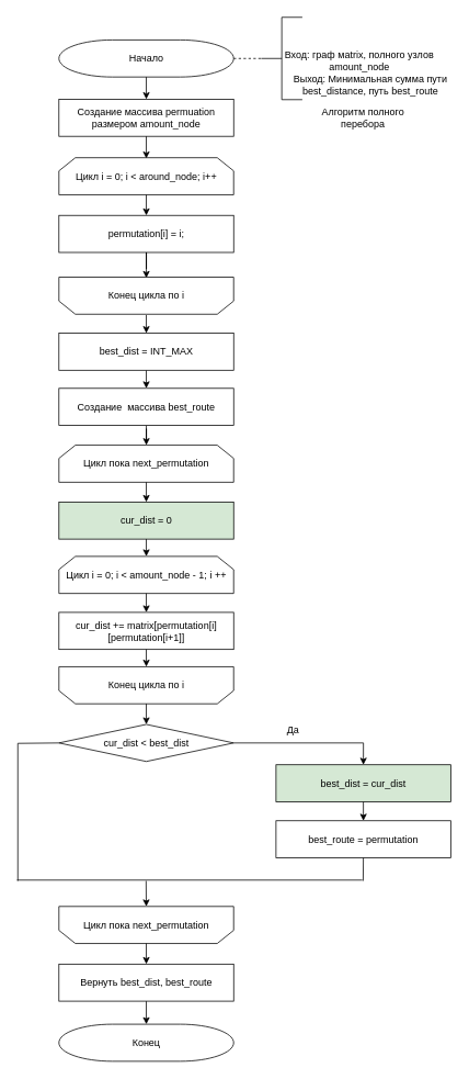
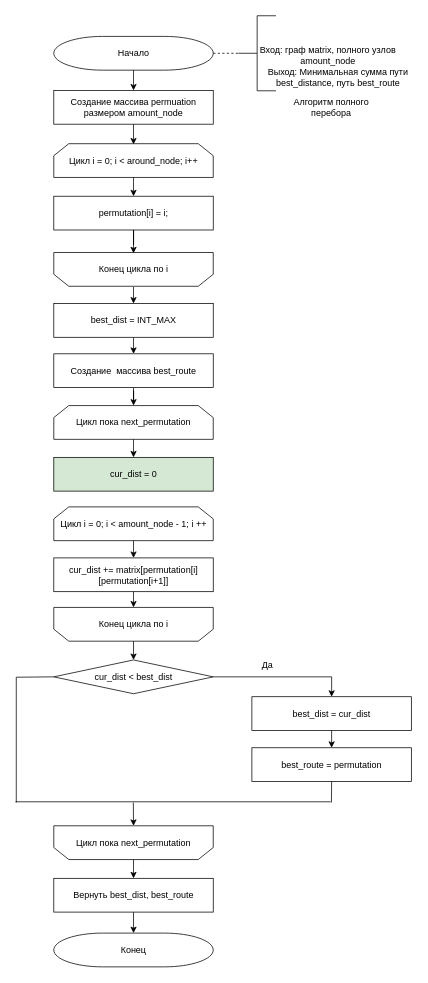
  <mxCell id="0" />
  <mxCell id="1" parent="0" />
  <mxCell id="2" value="Начало" style="strokeWidth=1;html=1;shape=mxgraph.flowchart.terminator;whiteSpace=wrap;rotation=0;" parent="1" vertex="1"><mxGeometry x="71" y="48" width="212.5" height="45" as="geometry" /></mxCell>
  <mxCell id="3" style="edgeStyle=orthogonalEdgeStyle;rounded=0;orthogonalLoop=1;jettySize=auto;html=1;" parent="1" source="4" edge="1"><mxGeometry relative="1" as="geometry"><mxPoint x="177.25" y="283.5" as="targetPoint" /></mxGeometry></mxCell>
  <mxCell id="4" value="permutation[i] = i;" style="rounded=0;whiteSpace=wrap;html=1;rotation=0;" parent="1" vertex="1"><mxGeometry x="71" y="261" width="212.5" height="45" as="geometry" /></mxCell>
  <mxCell id="5" value="Цикл пока next_permutation" style="shape=loopLimit;whiteSpace=wrap;html=1;strokeColor=default;fontFamily=Helvetica;fontSize=12;fontColor=default;fillColor=default;rotation=0;direction=west;" parent="1" vertex="1"><mxGeometry x="71" y="1100" width="212.5" height="45" as="geometry" /></mxCell>
  <mxCell id="6" value="" style="endArrow=classic;html=1;rounded=0;fontFamily=Helvetica;fontSize=12;fontColor=default;exitX=0.5;exitY=1;exitDx=0;exitDy=0;entryX=0.5;entryY=0;entryDx=0;entryDy=0;" parent="1" source="4" edge="1"><mxGeometry width="50" height="50" relative="1" as="geometry"><mxPoint x="459" y="310" as="sourcePoint" /><mxPoint x="177.25" y="337" as="targetPoint" /></mxGeometry></mxCell>
  <mxCell id="7" value="" style="strokeWidth=1;html=1;shape=mxgraph.flowchart.annotation_2;align=left;labelPosition=right;pointerEvents=1;" parent="1" vertex="1"><mxGeometry x="317" y="20.5" width="50" height="100" as="geometry" /></mxCell>
  <mxCell id="8" value="" style="endArrow=none;dashed=1;html=1;rounded=0;exitX=1;exitY=0.5;exitDx=0;exitDy=0;exitPerimeter=0;entryX=0;entryY=0.5;entryDx=0;entryDy=0;entryPerimeter=0;" parent="1" source="2" target="7" edge="1"><mxGeometry width="50" height="50" relative="1" as="geometry"><mxPoint x="498" y="368" as="sourcePoint" /><mxPoint x="548" y="318" as="targetPoint" /></mxGeometry></mxCell>
  <mxCell id="9" value="Конец" style="strokeWidth=1;html=1;shape=mxgraph.flowchart.terminator;whiteSpace=wrap;rotation=0;" parent="1" vertex="1"><mxGeometry x="71" y="1243" width="212.5" height="45" as="geometry" /></mxCell>
  <mxCell id="10" value="" style="endArrow=classic;html=1;rounded=0;entryX=0.5;entryY=0;entryDx=0;entryDy=0;exitX=0.5;exitY=1;exitDx=0;exitDy=0;" parent="1" edge="1"><mxGeometry width="50" height="50" relative="1" as="geometry"><mxPoint x="177.25" y="382" as="sourcePoint" /><mxPoint x="177.25" y="404" as="targetPoint" /></mxGeometry></mxCell>
  <mxCell id="11" value="" style="edgeStyle=orthogonalEdgeStyle;rounded=0;orthogonalLoop=1;jettySize=auto;html=1;" parent="1" source="12" target="30" edge="1"><mxGeometry relative="1" as="geometry" /></mxCell>
  <mxCell id="12" value="Создание&amp;nbsp; массива best_route" style="rounded=0;whiteSpace=wrap;html=1;rotation=0;" parent="1" vertex="1"><mxGeometry x="71" y="471" width="212.5" height="45" as="geometry" /></mxCell>
  <mxCell id="13" value="cur_dist &amp;lt; best_dist" style="rhombus;whiteSpace=wrap;html=1;rotation=0;" parent="1" vertex="1"><mxGeometry x="71" y="879" width="212.5" height="45" as="geometry" /></mxCell>
  <mxCell id="14" value="" style="endArrow=classic;html=1;rounded=0;entryX=0.5;entryY=0;entryDx=0;entryDy=0;exitX=0.5;exitY=1;exitDx=0;exitDy=0;" parent="1" target="12" edge="1"><mxGeometry width="50" height="50" relative="1" as="geometry"><mxPoint x="177.25" y="449" as="sourcePoint" /><mxPoint x="259" y="497" as="targetPoint" /></mxGeometry></mxCell>
- <mxCell id="15" value="best_dist = cur_dist" style="rounded=0;whiteSpace=wrap;html=1;rotation=0;fillColor=#d5e8d4;" parent="1" vertex="1"><mxGeometry x="335" y="928" width="212.5" height="45" as="geometry" /></mxCell>
+ <mxCell id="15" value="best_dist = cur_dist" style="rounded=0;whiteSpace=wrap;html=1;rotation=0;" parent="1" vertex="1"><mxGeometry x="335" y="928" width="212.5" height="45" as="geometry" /></mxCell>
  <mxCell id="16" value="" style="endArrow=classic;html=1;rounded=0;entryX=0.5;entryY=0;entryDx=0;entryDy=0;exitX=1;exitY=0.5;exitDx=0;exitDy=0;edgeStyle=orthogonalEdgeStyle;" parent="1" source="13" target="15" edge="1"><mxGeometry width="50" height="50" relative="1" as="geometry"><mxPoint x="266" y="1015" as="sourcePoint" /><mxPoint x="316" y="965" as="targetPoint" /></mxGeometry></mxCell>
  <mxCell id="17" value="Да" style="text;html=1;strokeColor=none;fillColor=none;align=center;verticalAlign=middle;whiteSpace=wrap;rounded=0;" parent="1" vertex="1"><mxGeometry x="326" y="871" width="60" height="30" as="geometry" /></mxCell>
  <mxCell id="18" value="" style="endArrow=classic;html=1;rounded=0;entryX=0.5;entryY=0;entryDx=0;entryDy=0;entryPerimeter=0;exitX=0.5;exitY=1;exitDx=0;exitDy=0;" parent="1" source="24" target="9" edge="1"><mxGeometry width="50" height="50" relative="1" as="geometry"><mxPoint x="258" y="1117" as="sourcePoint" /><mxPoint x="308" y="1067" as="targetPoint" /></mxGeometry></mxCell>
  <mxCell id="19" value="Cоздание массива permuation&lt;br&gt;размером amount_node" style="rounded=0;whiteSpace=wrap;html=1;rotation=0;" parent="1" vertex="1"><mxGeometry x="71" y="120" width="212.5" height="45" as="geometry" /></mxCell>
  <mxCell id="20" value="" style="endArrow=classic;html=1;rounded=0;entryX=0.5;entryY=0;entryDx=0;entryDy=0;exitX=0.5;exitY=1;exitDx=0;exitDy=0;" parent="1" source="19" edge="1"><mxGeometry width="50" height="50" relative="1" as="geometry"><mxPoint x="163" y="418" as="sourcePoint" /><mxPoint x="177.25" y="192" as="targetPoint" /></mxGeometry></mxCell>
  <mxCell id="21" value="" style="endArrow=classic;html=1;rounded=0;entryX=0.5;entryY=0;entryDx=0;entryDy=0;exitX=0.5;exitY=1;exitDx=0;exitDy=0;exitPerimeter=0;" parent="1" source="2" target="19" edge="1"><mxGeometry width="50" height="50" relative="1" as="geometry"><mxPoint x="163" y="418" as="sourcePoint" /><mxPoint x="213" y="368" as="targetPoint" /></mxGeometry></mxCell>
  <mxCell id="22" value="best_route = permutation" style="rounded=0;whiteSpace=wrap;html=1;rotation=0;" parent="1" vertex="1"><mxGeometry x="335" y="996" width="212.5" height="45" as="geometry" /></mxCell>
  <mxCell id="23" value="" style="endArrow=classic;html=1;rounded=0;entryX=0.5;entryY=0;entryDx=0;entryDy=0;exitX=0.5;exitY=1;exitDx=0;exitDy=0;" parent="1" source="15" target="22" edge="1"><mxGeometry width="50" height="50" relative="1" as="geometry"><mxPoint x="220" y="1216" as="sourcePoint" /><mxPoint x="270" y="1166" as="targetPoint" /></mxGeometry></mxCell>
  <mxCell id="24" value="Вернуть best_dist, best_route" style="rounded=0;whiteSpace=wrap;html=1;rotation=0;" parent="1" vertex="1"><mxGeometry x="71" y="1170" width="212.5" height="45" as="geometry" /></mxCell>
  <mxCell id="25" value="" style="endArrow=classic;html=1;rounded=0;entryX=0.5;entryY=0;entryDx=0;entryDy=0;exitX=0.5;exitY=0;exitDx=0;exitDy=0;" parent="1" source="5" target="24" edge="1"><mxGeometry width="50" height="50" relative="1" as="geometry"><mxPoint x="163" y="1078" as="sourcePoint" /><mxPoint x="213" y="1028" as="targetPoint" /></mxGeometry></mxCell>
  <mxCell id="26" value="Цикл i = 0; i &amp;lt; around_node; i++" style="shape=loopLimit;whiteSpace=wrap;html=1;rotation=0;" parent="1" vertex="1"><mxGeometry x="71" y="191" width="212.5" height="45" as="geometry" /></mxCell>
  <mxCell id="27" value="" style="endArrow=classic;html=1;rounded=0;entryX=0.5;entryY=0;entryDx=0;entryDy=0;exitX=0.5;exitY=1;exitDx=0;exitDy=0;" parent="1" source="26" target="4" edge="1"><mxGeometry width="50" height="50" relative="1" as="geometry"><mxPoint x="105" y="344" as="sourcePoint" /><mxPoint x="155" y="294" as="targetPoint" /></mxGeometry></mxCell>
  <mxCell id="28" value="Конец цикла по i" style="shape=loopLimit;whiteSpace=wrap;html=1;strokeColor=default;fontFamily=Helvetica;fontSize=12;fontColor=default;fillColor=default;rotation=0;direction=west;" parent="1" vertex="1"><mxGeometry x="71" y="336" width="212.5" height="45" as="geometry" /></mxCell>
  <mxCell id="29" value="best_dist = INT_MAX" style="rounded=0;whiteSpace=wrap;html=1;rotation=0;" parent="1" vertex="1"><mxGeometry x="71" y="404" width="212.5" height="45" as="geometry" /></mxCell>
  <mxCell id="30" value="Цикл пока next_permutation" style="shape=loopLimit;whiteSpace=wrap;html=1;rotation=0;" parent="1" vertex="1"><mxGeometry x="71" y="540" width="212.5" height="45" as="geometry" /></mxCell>
  <mxCell id="31" value="cur_dist = 0" style="rounded=0;whiteSpace=wrap;html=1;rotation=0;fillColor=#d5e8d4;" parent="1" vertex="1"><mxGeometry x="71" y="609" width="212.5" height="45" as="geometry" /></mxCell>
  <mxCell id="32" value="" style="endArrow=classic;html=1;rounded=0;entryX=0.5;entryY=0;entryDx=0;entryDy=0;exitX=0.5;exitY=1;exitDx=0;exitDy=0;" parent="1" source="30" target="31" edge="1"><mxGeometry width="50" height="50" relative="1" as="geometry"><mxPoint x="105" y="556" as="sourcePoint" /><mxPoint x="155" y="506" as="targetPoint" /></mxGeometry></mxCell>
  <mxCell id="33" value="Цикл i = 0; i &amp;lt; amount_node - 1; i ++" style="shape=loopLimit;whiteSpace=wrap;html=1;rotation=0;" parent="1" vertex="1"><mxGeometry x="71" y="675" width="212.5" height="45" as="geometry" /></mxCell>
- <mxCell id="34" value="" style="endArrow=classic;html=1;rounded=0;entryX=0.5;entryY=0;entryDx=0;entryDy=0;exitX=0.5;exitY=1;exitDx=0;exitDy=0;" parent="1" source="31" target="33" edge="1"><mxGeometry width="50" height="50" relative="1" as="geometry"><mxPoint x="105" y="556" as="sourcePoint" /><mxPoint x="155" y="506" as="targetPoint" /></mxGeometry></mxCell>
  <mxCell id="35" value="cur_dist += matrix[permutation[i][permutation[i+1]]" style="rounded=0;whiteSpace=wrap;html=1;rotation=0;" parent="1" vertex="1"><mxGeometry x="71" y="743" width="212.5" height="45" as="geometry" /></mxCell>
  <mxCell id="36" value="Конец цикла по i" style="shape=loopLimit;whiteSpace=wrap;html=1;strokeColor=default;fontFamily=Helvetica;fontSize=12;fontColor=default;fillColor=default;rotation=0;direction=west;" parent="1" vertex="1"><mxGeometry x="71" y="809" width="212.5" height="45" as="geometry" /></mxCell>
  <mxCell id="37" value="" style="endArrow=classic;html=1;rounded=0;entryX=0.5;entryY=1;entryDx=0;entryDy=0;exitX=0.5;exitY=1;exitDx=0;exitDy=0;" parent="1" source="35" target="36" edge="1"><mxGeometry width="50" height="50" relative="1" as="geometry"><mxPoint x="105" y="656" as="sourcePoint" /><mxPoint x="155" y="606" as="targetPoint" /></mxGeometry></mxCell>
  <mxCell id="38" value="" style="endArrow=classic;html=1;rounded=0;entryX=0.5;entryY=0;entryDx=0;entryDy=0;exitX=0.5;exitY=1;exitDx=0;exitDy=0;" parent="1" source="33" target="35" edge="1"><mxGeometry width="50" height="50" relative="1" as="geometry"><mxPoint x="105" y="656" as="sourcePoint" /><mxPoint x="155" y="606" as="targetPoint" /></mxGeometry></mxCell>
  <mxCell id="39" value="" style="endArrow=classic;html=1;rounded=0;entryX=0.5;entryY=0;entryDx=0;entryDy=0;exitX=0.5;exitY=0;exitDx=0;exitDy=0;" parent="1" source="36" target="13" edge="1"><mxGeometry width="50" height="50" relative="1" as="geometry"><mxPoint x="105" y="1056" as="sourcePoint" /><mxPoint x="155" y="1006" as="targetPoint" /></mxGeometry></mxCell>
  <mxCell id="40" value="" style="endArrow=none;html=1;rounded=0;entryX=0;entryY=0.5;entryDx=0;entryDy=0;" parent="1" target="13" edge="1"><mxGeometry width="50" height="50" relative="1" as="geometry"><mxPoint x="21" y="902" as="sourcePoint" /><mxPoint x="70" y="906" as="targetPoint" /></mxGeometry></mxCell>
  <mxCell id="41" value="" style="endArrow=none;html=1;rounded=0;" parent="1" edge="1"><mxGeometry width="50" height="50" relative="1" as="geometry"><mxPoint x="21" y="1069" as="sourcePoint" /><mxPoint x="21" y="902" as="targetPoint" /></mxGeometry></mxCell>
  <mxCell id="42" value="" style="endArrow=none;html=1;rounded=0;entryX=0.5;entryY=1;entryDx=0;entryDy=0;" parent="1" target="22" edge="1"><mxGeometry width="50" height="50" relative="1" as="geometry"><mxPoint x="441" y="1069" as="sourcePoint" /><mxPoint x="155" y="906" as="targetPoint" /></mxGeometry></mxCell>
  <mxCell id="43" value="" style="endArrow=none;html=1;rounded=0;" parent="1" edge="1"><mxGeometry width="50" height="50" relative="1" as="geometry"><mxPoint x="20" y="1068" as="sourcePoint" /><mxPoint x="440" y="1068" as="targetPoint" /></mxGeometry></mxCell>
  <mxCell id="44" value="" style="endArrow=classic;html=1;rounded=0;entryX=0.5;entryY=1;entryDx=0;entryDy=0;" parent="1" target="5" edge="1"><mxGeometry width="50" height="50" relative="1" as="geometry"><mxPoint x="177" y="1069" as="sourcePoint" /><mxPoint x="155" y="1110" as="targetPoint" /></mxGeometry></mxCell>
  <mxCell id="45" value="Алгоритм полного перебора" style="text;html=1;strokeColor=none;fillColor=none;align=center;verticalAlign=middle;whiteSpace=wrap;rounded=0;" vertex="1" parent="1"><mxGeometry x="383.25" y="128" width="116" height="30" as="geometry" /></mxCell>
  <mxCell id="46" value="Вход: граф мatrix, полного узлов amount_node" style="text;html=1;strokeColor=none;fillColor=none;align=center;verticalAlign=middle;whiteSpace=wrap;rounded=0;" vertex="1" parent="1"><mxGeometry x="344.25" y="58" width="185" height="30" as="geometry" /></mxCell>
  <mxCell id="47" value="Выход: Минимальная сумма пути best_distance, путь best_route" style="text;html=1;strokeColor=none;fillColor=none;align=center;verticalAlign=middle;whiteSpace=wrap;rounded=0;" vertex="1" parent="1"><mxGeometry x="353" y="88" width="194" height="30" as="geometry" /></mxCell>
